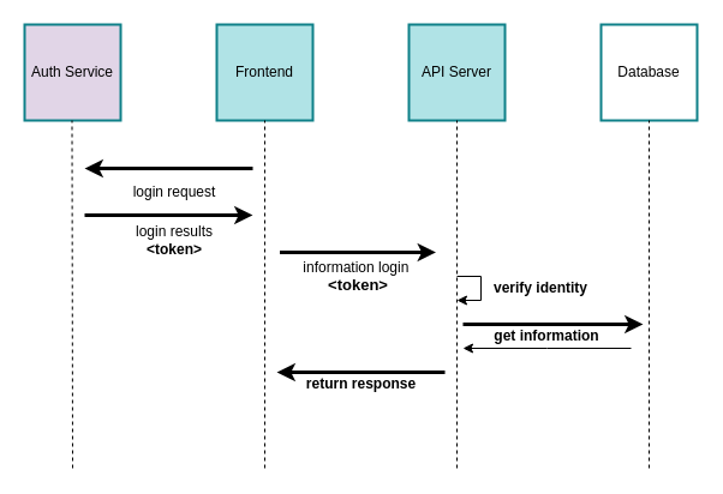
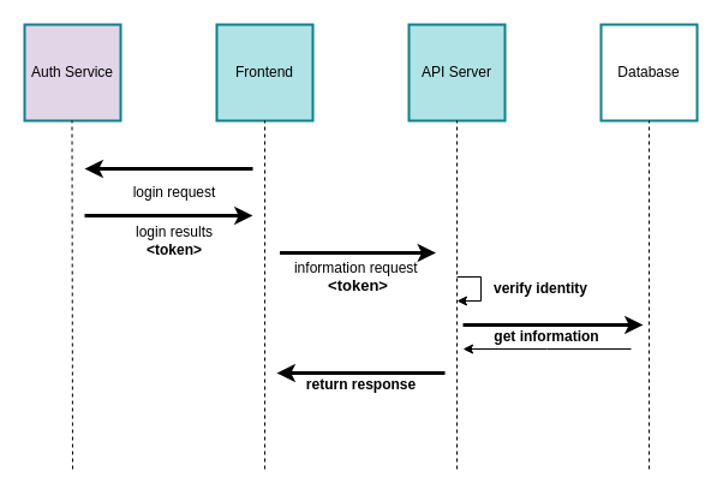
  <mxCell id="0" />
  <mxCell id="1" parent="0" />
  <mxCell id="2" value="API Server" style="whiteSpace=wrap;html=1;aspect=fixed;strokeWidth=2;fillColor=#b0e3e6;strokeColor=#0e8088;" parent="1" vertex="1"><mxGeometry x="340" y="20" width="80" height="80" as="geometry" /></mxCell>
  <mxCell id="3" value="Frontend" style="whiteSpace=wrap;html=1;aspect=fixed;fillColor=#b0e3e6;strokeColor=#0e8088;strokeWidth=2;" parent="1" vertex="1"><mxGeometry x="180" y="20" width="80" height="80" as="geometry" /></mxCell>
  <mxCell id="4" value="Database" style="whiteSpace=wrap;html=1;aspect=fixed;fillColor=#ffffff;strokeColor=#0e8088;strokeWidth=2;" parent="1" vertex="1"><mxGeometry x="500" y="20" width="80" height="80" as="geometry" /></mxCell>
  <mxCell id="5" value="" style="endArrow=none;dashed=1;html=1;rounded=0;entryX=0.5;entryY=1;entryDx=0;entryDy=0;" parent="1" target="3" edge="1"><mxGeometry width="50" height="50" relative="1" as="geometry"><mxPoint x="220" y="390" as="sourcePoint" /><mxPoint x="330" y="170" as="targetPoint" /></mxGeometry></mxCell>
  <mxCell id="6" value="" style="endArrow=none;dashed=1;html=1;rounded=0;entryX=0.5;entryY=1;entryDx=0;entryDy=0;" parent="1" target="4" edge="1"><mxGeometry width="50" height="50" relative="1" as="geometry"><mxPoint x="540" y="390" as="sourcePoint" /><mxPoint x="230" y="110" as="targetPoint" /></mxGeometry></mxCell>
  <mxCell id="7" value="" style="endArrow=none;dashed=1;html=1;rounded=0;entryX=0.5;entryY=1;entryDx=0;entryDy=0;" parent="1" target="2" edge="1"><mxGeometry width="50" height="50" relative="1" as="geometry"><mxPoint x="380" y="390" as="sourcePoint" /><mxPoint x="240" y="120" as="targetPoint" /></mxGeometry></mxCell>
  <mxCell id="8" value="" style="endArrow=classic;html=1;rounded=0;strokeWidth=3;" parent="1" edge="1"><mxGeometry width="50" height="50" relative="1" as="geometry"><mxPoint x="70" y="179" as="sourcePoint" /><mxPoint x="210" y="179" as="targetPoint" /><Array as="points" /></mxGeometry></mxCell>
  <mxCell id="9" value="" style="endArrow=classic;html=1;rounded=0;strokeWidth=3;" parent="1" edge="1"><mxGeometry width="50" height="50" relative="1" as="geometry"><mxPoint x="385" y="270" as="sourcePoint" /><mxPoint x="535" y="270" as="targetPoint" /><Array as="points"><mxPoint x="455" y="270" /></Array></mxGeometry></mxCell>
  <mxCell id="10" value="" style="endArrow=classic;html=1;rounded=0;strokeWidth=3;" parent="1" edge="1"><mxGeometry width="50" height="50" relative="1" as="geometry"><mxPoint x="210" y="140" as="sourcePoint" /><mxPoint x="70" y="140" as="targetPoint" /></mxGeometry></mxCell>
  <mxCell id="11" value="&lt;b&gt;return response&lt;/b&gt;" style="text;html=1;strokeColor=none;fillColor=none;align=center;verticalAlign=middle;whiteSpace=wrap;rounded=0;" parent="1" vertex="1"><mxGeometry x="237.5" y="310" width="125" height="20" as="geometry" /></mxCell>
  <mxCell id="12" value="login results&lt;br&gt;&lt;b&gt;&amp;lt;token&amp;gt;&lt;/b&gt;" style="text;html=1;strokeColor=none;fillColor=none;align=center;verticalAlign=middle;whiteSpace=wrap;rounded=0;" parent="1" vertex="1"><mxGeometry x="90" y="190" width="110" height="20" as="geometry" /></mxCell>
  <mxCell id="13" value="&lt;b&gt;verify identity&lt;/b&gt;" style="text;html=1;strokeColor=none;fillColor=none;align=center;verticalAlign=middle;whiteSpace=wrap;rounded=0;" parent="1" vertex="1"><mxGeometry x="400" y="230" width="100" height="20" as="geometry" /></mxCell>
  <mxCell id="14" value="" style="endArrow=classic;html=1;rounded=0;strokeWidth=1;" parent="1" edge="1"><mxGeometry width="50" height="50" relative="1" as="geometry"><mxPoint x="525" y="290" as="sourcePoint" /><mxPoint x="385" y="290" as="targetPoint" /><Array as="points"><mxPoint x="455" y="290" /></Array></mxGeometry></mxCell>
  <mxCell id="15" value="" style="endArrow=classic;html=1;rounded=0;strokeWidth=3;" parent="1" edge="1"><mxGeometry width="50" height="50" relative="1" as="geometry"><mxPoint x="370" y="310" as="sourcePoint" /><mxPoint x="230" y="310" as="targetPoint" /></mxGeometry></mxCell>
  <mxCell id="16" value="" style="endArrow=classic;html=1;rounded=0;strokeWidth=3;" parent="1" edge="1"><mxGeometry width="50" height="50" relative="1" as="geometry"><mxPoint x="232.5" y="210" as="sourcePoint" /><mxPoint x="362.5" y="210" as="targetPoint" /></mxGeometry></mxCell>
- <mxCell id="17" value="information login&lt;b&gt;&amp;nbsp;&lt;/b&gt;&lt;br&gt;&lt;b&gt;&lt;font style=&quot;font-size: 13px;&quot;&gt;&amp;lt;token&amp;gt;&lt;/font&gt;&lt;/b&gt;" style="text;html=1;strokeColor=none;fillColor=none;align=center;verticalAlign=middle;whiteSpace=wrap;rounded=0;" parent="1" vertex="1"><mxGeometry x="237.5" y="220" width="120" height="20" as="geometry" /></mxCell>
+ <mxCell id="17" value="information request&lt;b&gt;&amp;nbsp;&lt;/b&gt;&lt;br&gt;&lt;b&gt;&lt;font style=&quot;font-size: 13px;&quot;&gt;&amp;lt;token&amp;gt;&lt;/font&gt;&lt;/b&gt;" style="text;html=1;strokeColor=none;fillColor=none;align=center;verticalAlign=middle;whiteSpace=wrap;rounded=0;" parent="1" vertex="1"><mxGeometry x="237.5" y="220" width="120" height="20" as="geometry" /></mxCell>
  <mxCell id="18" value="" style="endArrow=classic;html=1;rounded=0;" parent="1" edge="1"><mxGeometry width="50" height="50" relative="1" as="geometry"><mxPoint x="380" y="230" as="sourcePoint" /><mxPoint x="380" y="250" as="targetPoint" /><Array as="points"><mxPoint x="400" y="230" /><mxPoint x="400" y="250" /></Array></mxGeometry></mxCell>
  <mxCell id="19" value="&lt;b&gt;get information&lt;/b&gt;" style="text;html=1;strokeColor=none;fillColor=none;align=center;verticalAlign=middle;whiteSpace=wrap;rounded=0;" parent="1" vertex="1"><mxGeometry x="400" y="270" width="110" height="20" as="geometry" /></mxCell>
  <mxCell id="20" style="edgeStyle=orthogonalEdgeStyle;rounded=0;orthogonalLoop=1;jettySize=auto;html=1;exitX=0.5;exitY=1;exitDx=0;exitDy=0;fontSize=13;strokeWidth=1;" parent="1" source="13" target="13" edge="1"><mxGeometry relative="1" as="geometry" /></mxCell>
  <mxCell id="21" value="Auth Service" style="whiteSpace=wrap;html=1;aspect=fixed;fillColor=#e1d5e7;strokeColor=#0e8088;strokeWidth=2;" parent="1" vertex="1"><mxGeometry x="20" y="20" width="80" height="80" as="geometry" /></mxCell>
  <mxCell id="22" value="" style="endArrow=none;dashed=1;html=1;rounded=0;entryX=0.5;entryY=1;entryDx=0;entryDy=0;" parent="1" edge="1"><mxGeometry width="50" height="50" relative="1" as="geometry"><mxPoint x="60" y="390" as="sourcePoint" /><mxPoint x="59.5" y="100" as="targetPoint" /></mxGeometry></mxCell>
  <mxCell id="23" value="login request" style="text;html=1;strokeColor=none;fillColor=none;align=center;verticalAlign=middle;whiteSpace=wrap;rounded=0;" parent="1" vertex="1"><mxGeometry x="90" y="150" width="110" height="20" as="geometry" /></mxCell>
